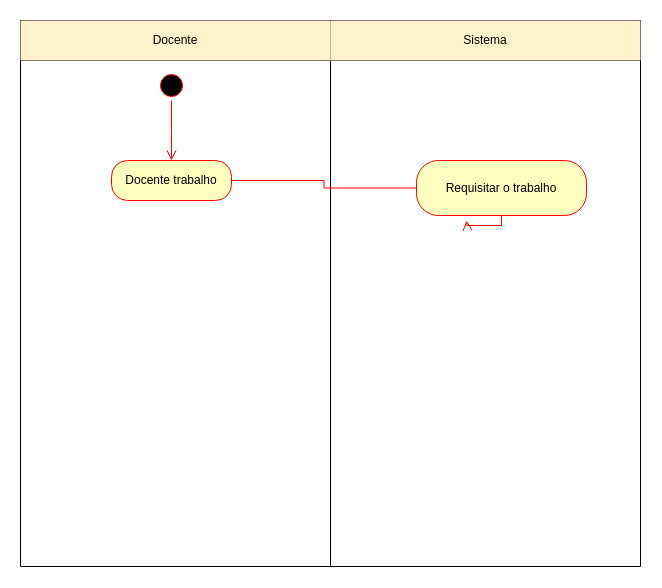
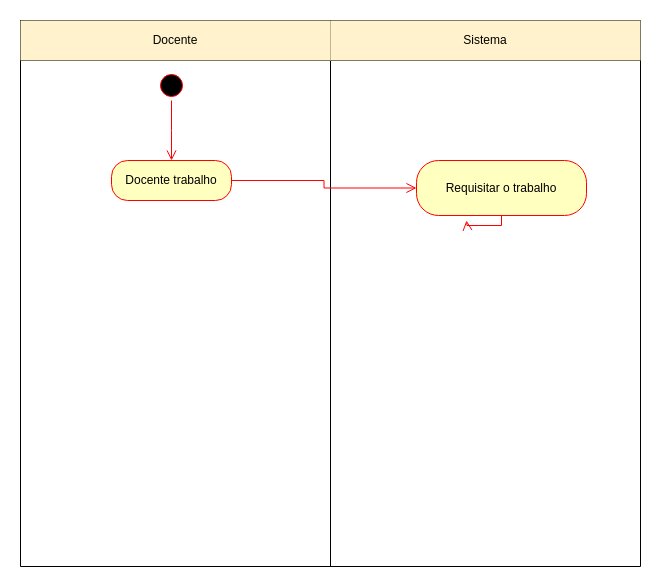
  <mxCell id="0" />
  <mxCell id="1" parent="0" />
  <mxCell id="2" value="" style="shape=table;startSize=0;container=1;collapsible=0;childLayout=tableLayout;" vertex="1" parent="1"><mxGeometry x="20" y="20" width="620" height="546" as="geometry" /></mxCell>
  <mxCell id="3" value="" style="shape=tableRow;horizontal=0;startSize=0;swimlaneHead=0;swimlaneBody=0;top=0;left=0;bottom=0;right=0;collapsible=0;dropTarget=0;fillColor=none;points=[[0,0.5],[1,0.5]];portConstraint=eastwest;" vertex="1" parent="2"><mxGeometry width="620" height="40" as="geometry" /></mxCell>
  <mxCell id="4" value="Docente" style="shape=partialRectangle;html=1;whiteSpace=wrap;connectable=0;overflow=hidden;fillColor=#fff2cc;top=0;left=0;bottom=0;right=0;pointerEvents=1;strokeColor=#d6b656;" vertex="1" parent="3"><mxGeometry width="310" height="40" as="geometry"><mxRectangle width="310" height="40" as="alternateBounds" /></mxGeometry></mxCell>
  <mxCell id="5" value="Sistema" style="shape=partialRectangle;html=1;whiteSpace=wrap;connectable=0;overflow=hidden;fillColor=#fff2cc;top=0;left=0;bottom=0;right=0;pointerEvents=1;strokeColor=#d6b656;" vertex="1" parent="3"><mxGeometry x="310" width="310" height="40" as="geometry"><mxRectangle width="310" height="40" as="alternateBounds" /></mxGeometry></mxCell>
  <mxCell id="6" value="" style="shape=tableRow;horizontal=0;startSize=0;swimlaneHead=0;swimlaneBody=0;top=0;left=0;bottom=0;right=0;collapsible=0;dropTarget=0;fillColor=none;points=[[0,0.5],[1,0.5]];portConstraint=eastwest;" vertex="1" parent="2"><mxGeometry y="40" width="620" height="506" as="geometry" /></mxCell>
  <mxCell id="7" value="" style="shape=partialRectangle;html=1;whiteSpace=wrap;connectable=0;overflow=hidden;fillColor=none;top=0;left=0;bottom=0;right=0;pointerEvents=1;" vertex="1" parent="6"><mxGeometry width="310" height="506" as="geometry"><mxRectangle width="310" height="506" as="alternateBounds" /></mxGeometry></mxCell>
  <mxCell id="8" value="" style="shape=partialRectangle;html=1;whiteSpace=wrap;connectable=0;overflow=hidden;fillColor=none;top=0;left=0;bottom=0;right=0;pointerEvents=1;" vertex="1" parent="6"><mxGeometry x="310" width="310" height="506" as="geometry"><mxRectangle width="310" height="506" as="alternateBounds" /></mxGeometry></mxCell>
  <mxCell id="9" value="" style="ellipse;html=1;shape=startState;fillColor=#000000;strokeColor=#ff0000;" vertex="1" parent="1"><mxGeometry x="156" y="70" width="30" height="30" as="geometry" /></mxCell>
  <mxCell id="10" value="" style="edgeStyle=orthogonalEdgeStyle;html=1;verticalAlign=bottom;endArrow=open;endSize=8;strokeColor=#ff0000;rounded=0;" edge="1" source="9" parent="1"><mxGeometry relative="1" as="geometry"><mxPoint x="171" y="160" as="targetPoint" /></mxGeometry></mxCell>
  <mxCell id="11" value="Docente trabalho" style="rounded=1;whiteSpace=wrap;html=1;arcSize=40;fontColor=#000000;fillColor=#ffffc0;strokeColor=#ff0000;" vertex="1" parent="1"><mxGeometry x="111" y="160" width="120" height="40" as="geometry" /></mxCell>
- <mxCell id="12" value="" style="edgeStyle=orthogonalEdgeStyle;html=1;verticalAlign=bottom;endArrow=none;endSize=8;strokeColor=#ff0000;rounded=0;" edge="1" source="11" parent="1" target="13"><mxGeometry relative="1" as="geometry"><mxPoint x="171" y="260" as="targetPoint" /></mxGeometry></mxCell>
+ <mxCell id="12" value="" style="edgeStyle=orthogonalEdgeStyle;html=1;verticalAlign=bottom;endArrow=open;endSize=8;strokeColor=#ff0000;rounded=0;" edge="1" source="11" parent="1" target="13"><mxGeometry relative="1" as="geometry"><mxPoint x="171" y="260" as="targetPoint" /></mxGeometry></mxCell>
  <mxCell id="13" value="Requisitar o trabalho" style="rounded=1;whiteSpace=wrap;html=1;arcSize=40;fontColor=#000000;fillColor=#ffffc0;strokeColor=#ff0000;" vertex="1" parent="1"><mxGeometry x="416" y="160" width="170" height="55" as="geometry" /></mxCell>
  <mxCell id="14" value="" style="edgeStyle=orthogonalEdgeStyle;html=1;verticalAlign=bottom;endArrow=open;endSize=8;strokeColor=#ff0000;rounded=0;" edge="1" source="13" parent="1"><mxGeometry relative="1" as="geometry"><mxPoint x="466" y="220" as="targetPoint" /></mxGeometry></mxCell>
